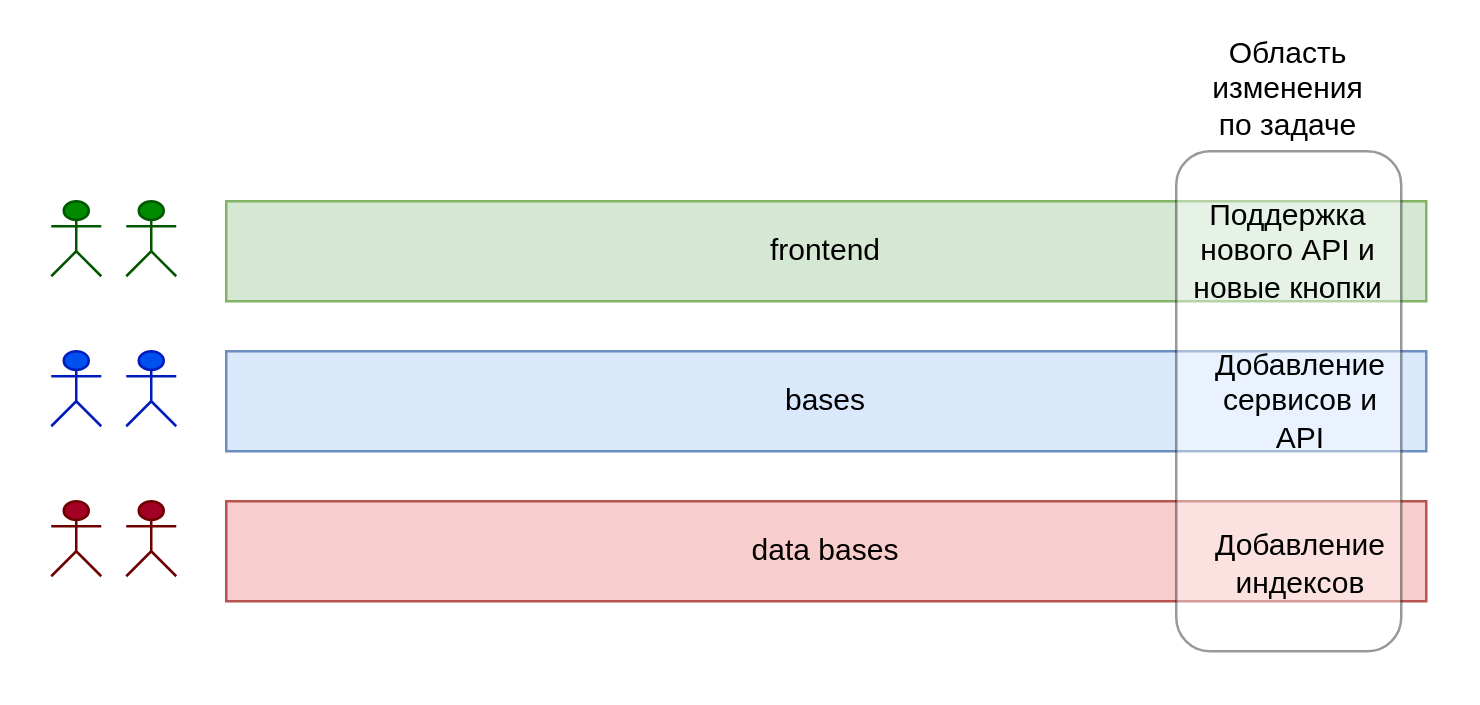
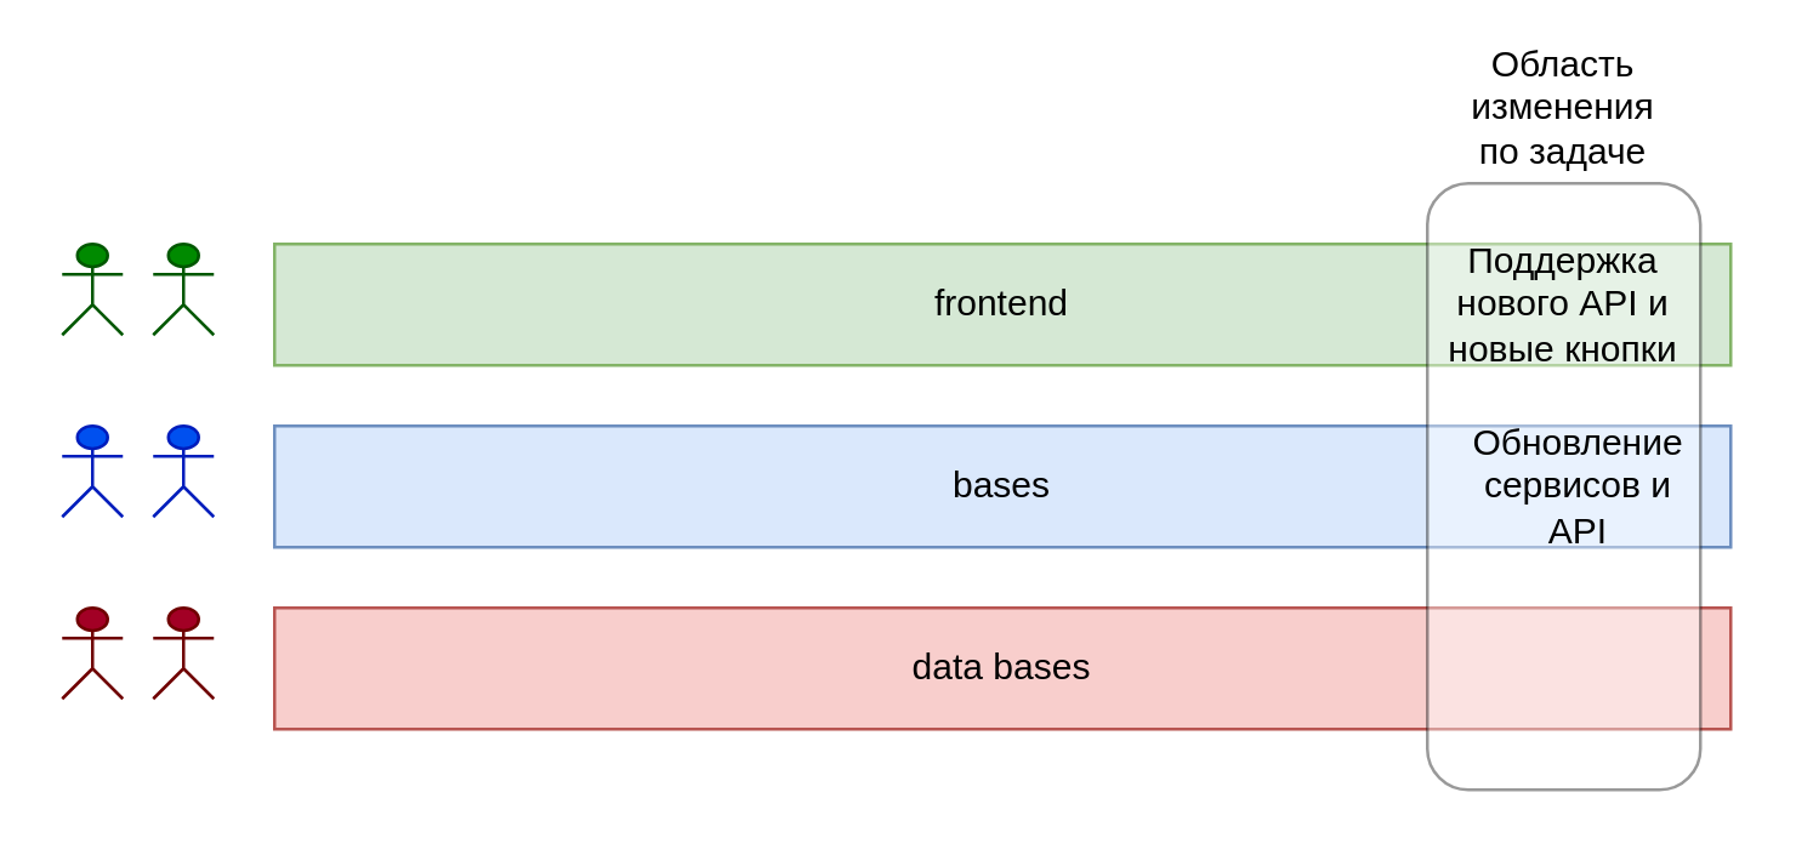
  <mxCell id="0" />
  <mxCell id="1" parent="0" />
  <mxCell id="2" value="frontend" style="rounded=0;whiteSpace=wrap;html=1;fillColor=#d5e8d4;strokeColor=#82b366;" vertex="1" parent="1"><mxGeometry x="90" y="80" width="480" height="40" as="geometry" /></mxCell>
  <mxCell id="3" value="bases" style="rounded=0;whiteSpace=wrap;html=1;fillColor=#dae8fc;strokeColor=#6c8ebf;" vertex="1" parent="1"><mxGeometry x="90" y="140" width="480" height="40" as="geometry" /></mxCell>
  <mxCell id="4" value="data bases" style="rounded=0;whiteSpace=wrap;html=1;fillColor=#f8cecc;strokeColor=#b85450;" vertex="1" parent="1"><mxGeometry x="90" y="200" width="480" height="40" as="geometry" /></mxCell>
  <mxCell id="5" value="fe" style="shape=umlActor;verticalLabelPosition=bottom;verticalAlign=top;html=1;outlineConnect=0;fillColor=#008a00;strokeColor=#005700;fontColor=#ffffff;" vertex="1" parent="1"><mxGeometry x="50" y="80" width="20" height="30" as="geometry" /></mxCell>
  <mxCell id="6" value="fe" style="shape=umlActor;verticalLabelPosition=bottom;verticalAlign=top;html=1;outlineConnect=0;fillColor=#008a00;strokeColor=#005700;fontColor=#ffffff;" vertex="1" parent="1"><mxGeometry x="20" y="80" width="20" height="30" as="geometry" /></mxCell>
  <mxCell id="7" value="be" style="shape=umlActor;verticalLabelPosition=bottom;verticalAlign=top;html=1;outlineConnect=0;fillColor=#0050ef;fontColor=#ffffff;strokeColor=#001DBC;" vertex="1" parent="1"><mxGeometry x="50" y="140" width="20" height="30" as="geometry" /></mxCell>
  <mxCell id="8" value="be" style="shape=umlActor;verticalLabelPosition=bottom;verticalAlign=top;html=1;outlineConnect=0;fillColor=#0050ef;fontColor=#ffffff;strokeColor=#001DBC;" vertex="1" parent="1"><mxGeometry x="20" y="140" width="20" height="30" as="geometry" /></mxCell>
  <mxCell id="9" value="dba" style="shape=umlActor;verticalLabelPosition=bottom;verticalAlign=top;html=1;outlineConnect=0;fillColor=#a20025;fontColor=#ffffff;strokeColor=#6F0000;" vertex="1" parent="1"><mxGeometry x="50" y="200" width="20" height="30" as="geometry" /></mxCell>
  <mxCell id="10" value="dba" style="shape=umlActor;verticalLabelPosition=bottom;verticalAlign=top;html=1;outlineConnect=0;fillColor=#a20025;fontColor=#ffffff;strokeColor=#6F0000;" vertex="1" parent="1"><mxGeometry x="20" y="200" width="20" height="30" as="geometry" /></mxCell>
  <mxCell id="11" value="" style="rounded=1;whiteSpace=wrap;html=1;opacity=40;" vertex="1" parent="1"><mxGeometry x="470" y="60" width="90" height="200" as="geometry" /></mxCell>
  <mxCell id="12" value="Область изменения&lt;br&gt;по задаче" style="text;html=1;align=center;verticalAlign=middle;whiteSpace=wrap;rounded=0;" vertex="1" parent="1"><mxGeometry x="485" y="20" width="60" height="30" as="geometry" /></mxCell>
- <mxCell id="13" value="Добавление&lt;br&gt;индексов" style="text;html=1;align=center;verticalAlign=middle;whiteSpace=wrap;rounded=0;" vertex="1" parent="1"><mxGeometry x="490" y="210" width="60" height="30" as="geometry" /></mxCell>
- <mxCell id="14" value="Добавление сервисов и API" style="text;html=1;align=center;verticalAlign=middle;whiteSpace=wrap;rounded=0;" vertex="1" parent="1"><mxGeometry x="490" y="145" width="60" height="30" as="geometry" /></mxCell>
+ <mxCell id="14" value="Обновление сервисов и API" style="text;html=1;align=center;verticalAlign=middle;whiteSpace=wrap;rounded=0;" vertex="1" parent="1"><mxGeometry x="490" y="145" width="60" height="30" as="geometry" /></mxCell>
  <mxCell id="15" value="Поддержка нового API и новые кнопки" style="text;html=1;align=center;verticalAlign=middle;whiteSpace=wrap;rounded=0;" vertex="1" parent="1"><mxGeometry x="475" y="85" width="80" height="30" as="geometry" /></mxCell>
